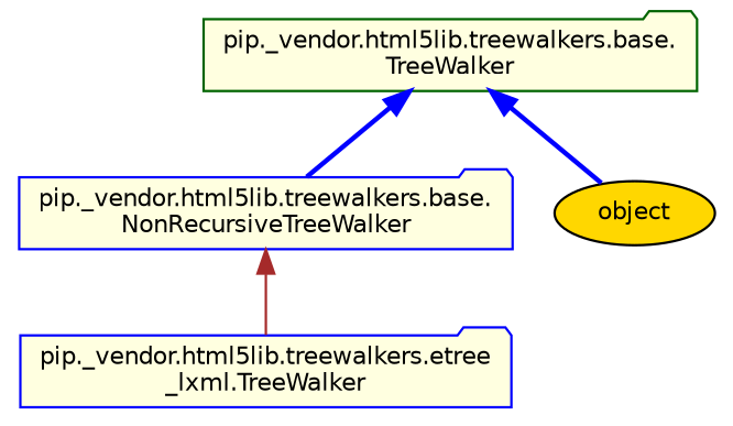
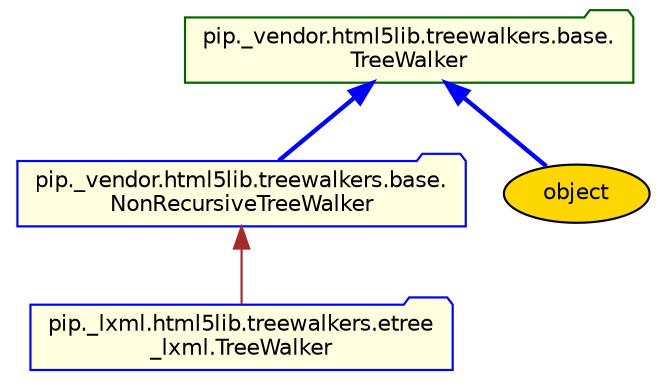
  digraph {
    node [color=blue fillcolor=lightyellow fontname=Helvetica fontsize=10 shape=folder style=filled]
    edge [color=blue dir=back fontname=Helvetica fontsize=10 labelfontname=Helvetica labelfontsize=10 style=bold]
-   n1 [fontcolor=black height=0.2 label="pip._vendor.html5lib.treewalkers.etree\l_lxml.TreeWalker" width=0.4]
+   n1 [fontcolor=black height=0.2 label="pip._lxml.html5lib.treewalkers.etree\l_lxml.TreeWalker" width=0.4]
    n2 [height=0.2 label="pip._vendor.html5lib.treewalkers.base.\lNonRecursiveTreeWalker" width=0.4]
    n3 [color=darkgreen height=0.2 label="pip._vendor.html5lib.treewalkers.base.\lTreeWalker" width=0.4]
    n4 [color=black fillcolor=gold height=0.2 label=object shape=ellipse width=0.4]
    n2 -> n1 [color=brown style=solid]
    n3 -> n2
    n3 -> n4
  }
